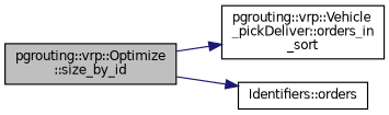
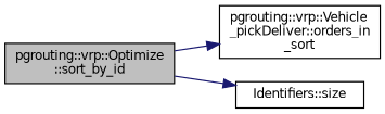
  digraph {
    rankdir=LR
    node [color=black fillcolor=white fontname=Helvetica fontsize=10 shape=record style=filled]
    edge [color=midnightblue fontname=Helvetica fontsize=10 labelfontname=Helvetica labelfontsize=10 style=solid]
-   n1 [fillcolor=grey75 fontcolor=black height=0.2 label="pgrouting::vrp::Optimize\l::size_by_id" width=0.4]
+   n1 [fillcolor=grey75 fontcolor=black height=0.2 label="pgrouting::vrp::Optimize\l::sort_by_id" width=0.4]
    n2 [height=0.2 label="pgrouting::vrp::Vehicle\l_pickDeliver::orders_in\l_sort" width=0.4]
-   n3 [height=0.2 label="Identifiers::orders" width=0.4]
+   n3 [height=0.2 label="Identifiers::size" width=0.4]
    n1 -> n2
    n1 -> n3
  }
